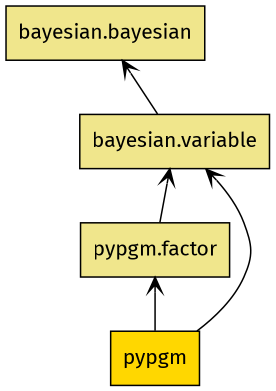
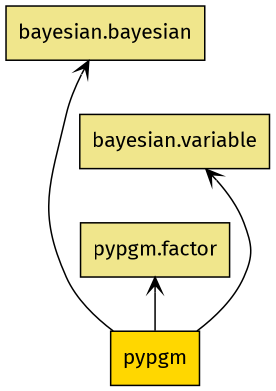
  digraph {
    fontname="Fira Sans"
    rankdir=BT
    node [fillcolor=khaki fontname="Fira Sans" shape=box style=filled]
    edge [arrowhead=open arrowtail=none fontname="Fira Sans"]
    n1 [fillcolor=gold label=pypgm]
    n2 [label="bayesian.bayesian"]
    n3 [label="pypgm.factor"]
    n4 [label="bayesian.variable"]
-   n4 -> n2
+   n1 -> n2
    n1 -> n3
    n1 -> n4
-   n3 -> n4
  }
